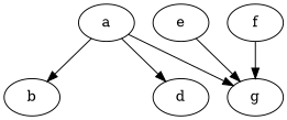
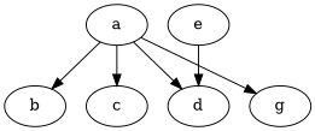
  digraph {
    node [weight=2]
    edge [weight=1]
    a
    b
+   c
    d [weight=3]
    g
    e
-   f [weight=3]
    a -> b
+   a -> c [weight=3]
    a -> d
    a -> g [weight=4]
-   e -> g [weight=2]
-   f -> g [weight=2]
+   e -> d [weight=2]
  }
